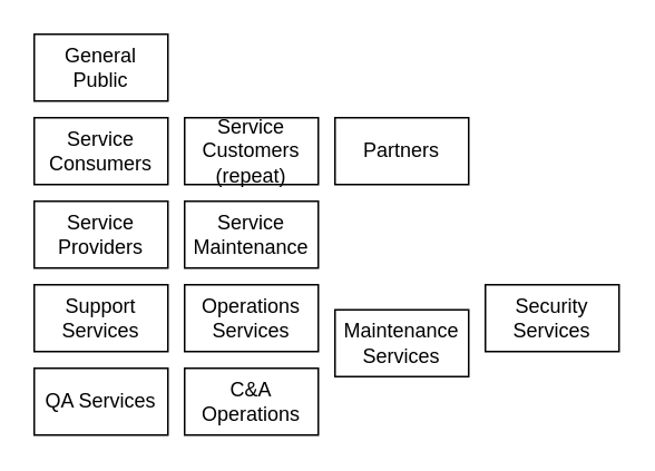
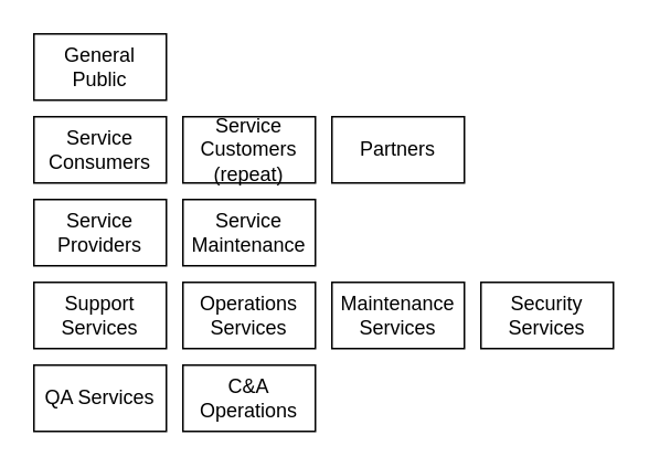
  <mxCell id="0" />
  <mxCell id="1" parent="0" />
  <mxCell id="2" value="Operations Services" style="rounded=0;whiteSpace=wrap;html=1;" vertex="1" parent="1"><mxGeometry x="110" y="170" width="80" height="40" as="geometry" /></mxCell>
- <mxCell id="3" value="Maintenance Services" style="rounded=0;whiteSpace=wrap;html=1;" vertex="1" parent="1"><mxGeometry x="200" y="185" width="80" height="40" as="geometry" /></mxCell>
+ <mxCell id="3" value="Maintenance Services" style="rounded=0;whiteSpace=wrap;html=1;" vertex="1" parent="1"><mxGeometry x="200" y="170" width="80" height="40" as="geometry" /></mxCell>
  <mxCell id="4" value="Security Services" style="rounded=0;whiteSpace=wrap;html=1;" vertex="1" parent="1"><mxGeometry x="290" y="170" width="80" height="40" as="geometry" /></mxCell>
  <mxCell id="5" value="Service Consumers" style="rounded=0;whiteSpace=wrap;html=1;" vertex="1" parent="1"><mxGeometry x="20" y="70" width="80" height="40" as="geometry" /></mxCell>
  <mxCell id="6" value="Service Providers" style="rounded=0;whiteSpace=wrap;html=1;" vertex="1" parent="1"><mxGeometry x="20" y="120" width="80" height="40" as="geometry" /></mxCell>
  <mxCell id="7" value="Support Services" style="rounded=0;whiteSpace=wrap;html=1;" vertex="1" parent="1"><mxGeometry x="20" y="170" width="80" height="40" as="geometry" /></mxCell>
  <mxCell id="8" value="Partners" style="rounded=0;whiteSpace=wrap;html=1;" vertex="1" parent="1"><mxGeometry x="200" y="70" width="80" height="40" as="geometry" /></mxCell>
  <mxCell id="9" value="General&lt;br&gt;Public" style="rounded=0;whiteSpace=wrap;html=1;" vertex="1" parent="1"><mxGeometry x="20" y="20" width="80" height="40" as="geometry" /></mxCell>
  <mxCell id="10" value="Service Customers (repeat)" style="rounded=0;whiteSpace=wrap;html=1;" vertex="1" parent="1"><mxGeometry x="110" y="70" width="80" height="40" as="geometry" /></mxCell>
  <mxCell id="11" value="Service Maintenance" style="rounded=0;whiteSpace=wrap;html=1;" vertex="1" parent="1"><mxGeometry x="110" y="120" width="80" height="40" as="geometry" /></mxCell>
  <mxCell id="12" value="QA Services" style="rounded=0;whiteSpace=wrap;html=1;" vertex="1" parent="1"><mxGeometry x="20" y="220" width="80" height="40" as="geometry" /></mxCell>
  <mxCell id="13" value="C&amp;amp;A Operations" style="rounded=0;whiteSpace=wrap;html=1;" vertex="1" parent="1"><mxGeometry x="110" y="220" width="80" height="40" as="geometry" /></mxCell>
